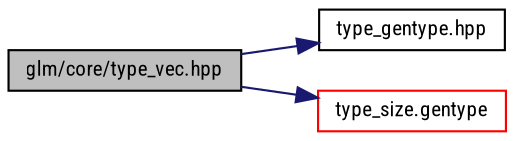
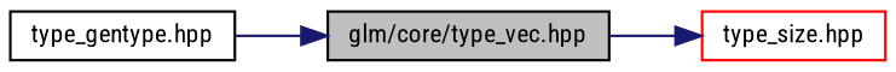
  digraph {
    fontname="Roboto Condensed"
    rankdir=LR
    node [color=black fillcolor=white fontname="Roboto Condensed" fontsize=10 shape=record style=filled]
    edge [color=midnightblue fontname="Roboto Condensed" fontsize=10 labelfontname=FreeSans labelfontsize=10 style=solid]
    n1 [fillcolor=grey75 fontcolor=black height=0.2 label="glm/core/type_vec.hpp" width=0.4]
    n2 [height=0.2 label="type_gentype.hpp" width=0.4]
-   n3 [color=red height=0.2 label="type_size.gentype" width=0.4]
-   n1 -> n2
+   n3 [color=red height=0.2 label="type_size.hpp" width=0.4]
+   n2 -> n1
    n1 -> n3
  }
